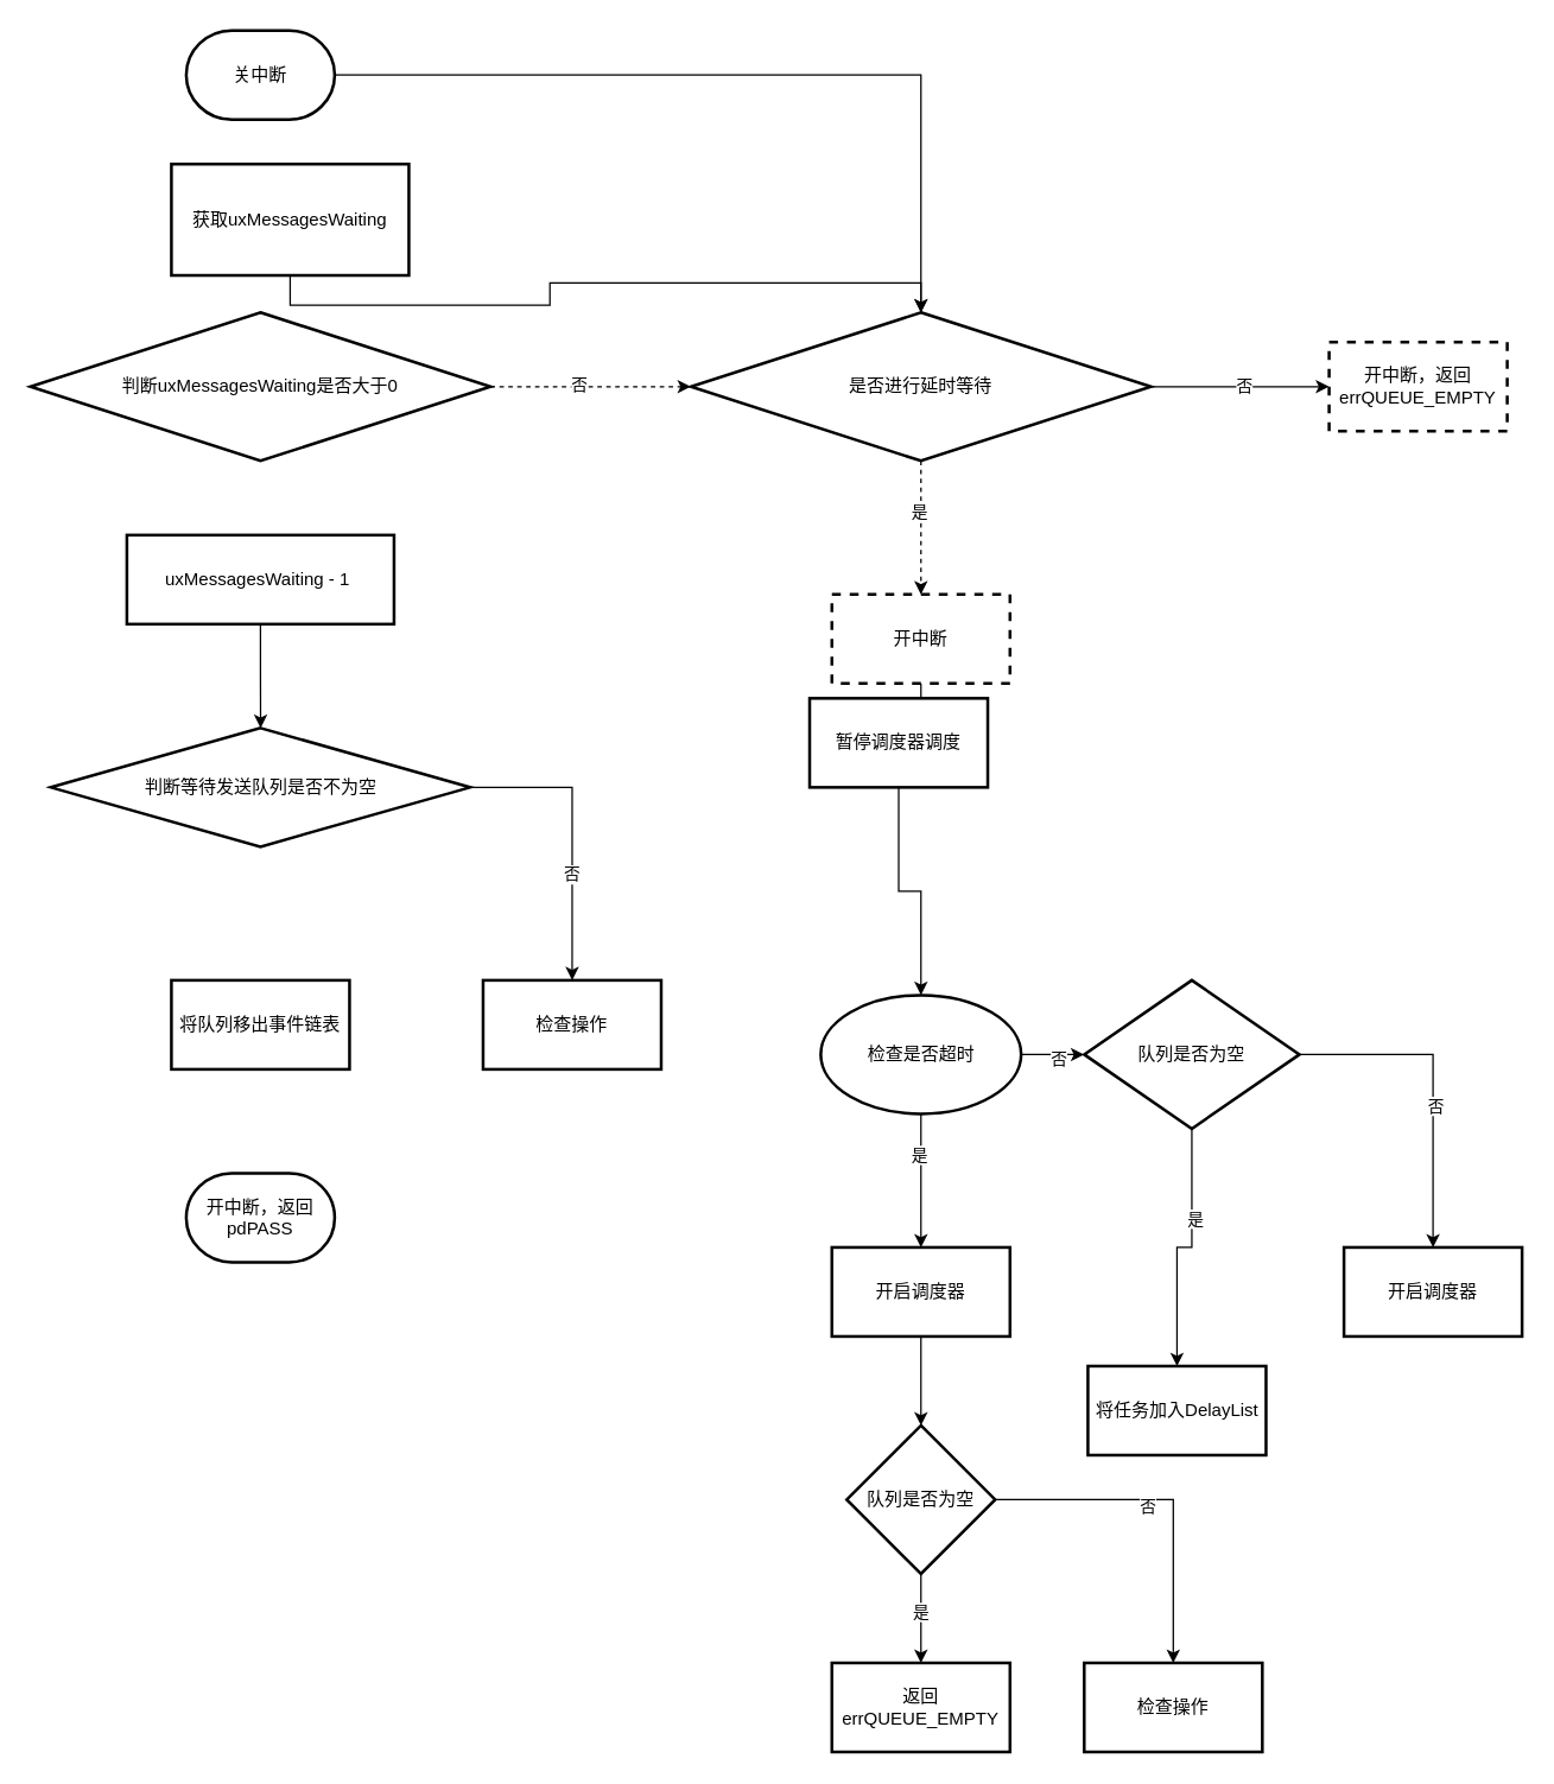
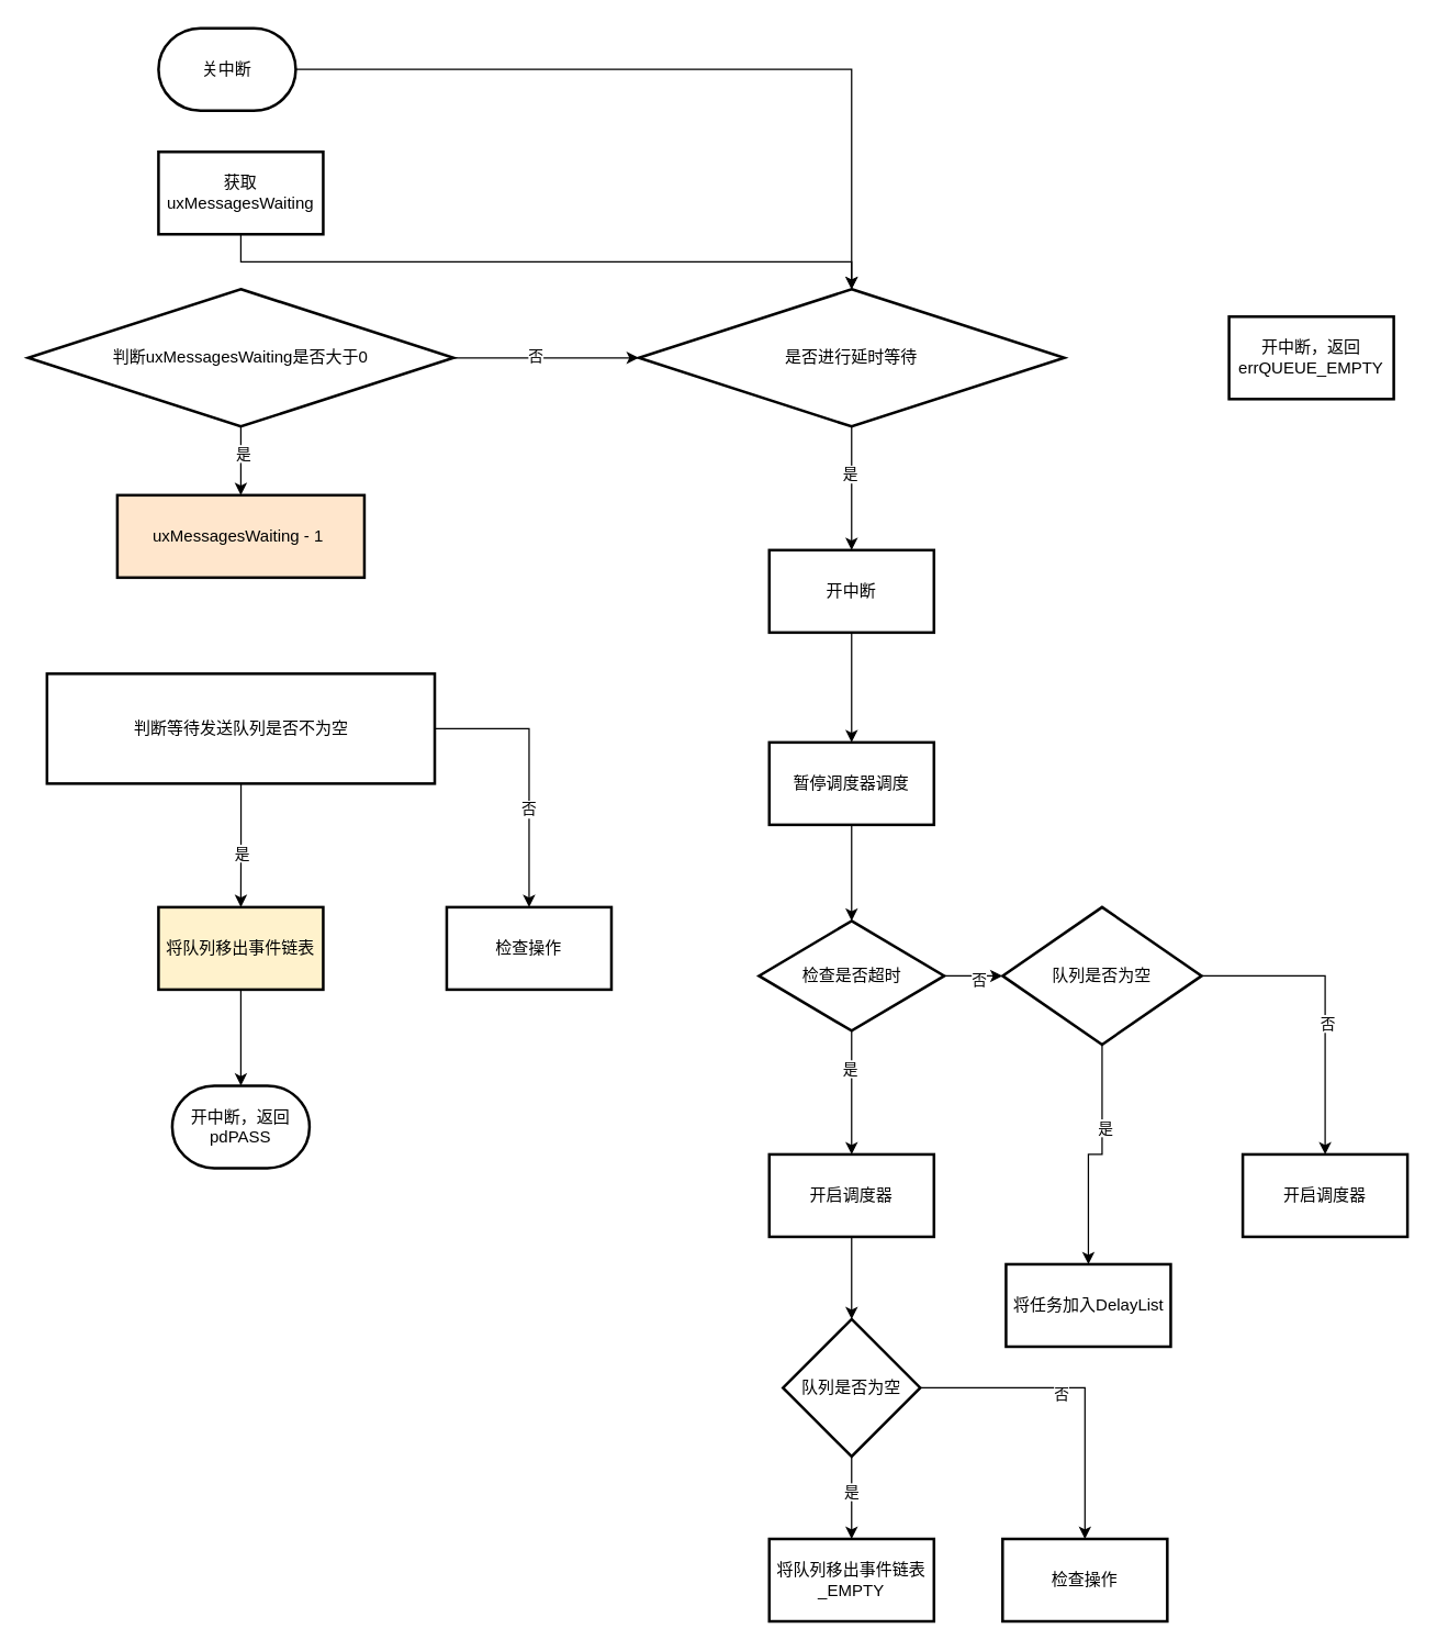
  <mxCell id="0" />
  <mxCell id="1" parent="0" />
  <mxCell id="2" value="" style="edgeStyle=orthogonalEdgeStyle;rounded=0;orthogonalLoop=1;jettySize=auto;html=1;" parent="1" source="3" target="24" edge="1"><mxGeometry relative="1" as="geometry" /></mxCell>
- <mxCell id="3" value="关中断" style="strokeWidth=2;html=1;shape=mxgraph.flowchart.terminator;whiteSpace=wrap;" parent="1" vertex="1"><mxGeometry x="125" y="20" width="100" height="60" as="geometry" /></mxCell>
+ <mxCell id="3" value="关中断" style="strokeWidth=2;html=1;shape=mxgraph.flowchart.terminator;whiteSpace=wrap;" parent="1" vertex="1"><mxGeometry x="115" y="20" width="100" height="60" as="geometry" /></mxCell>
  <mxCell id="4" style="edgeStyle=orthogonalEdgeStyle;rounded=0;orthogonalLoop=1;jettySize=auto;html=1;exitX=0.5;exitY=1;exitDx=0;exitDy=0;" parent="1" source="5" target="24" edge="1"><mxGeometry relative="1" as="geometry" /></mxCell>
- <mxCell id="5" value="获取uxMessagesWaiting" style="whiteSpace=wrap;html=1;strokeWidth=2;" parent="1" vertex="1"><mxGeometry x="115" y="110" width="160" height="75" as="geometry" /></mxCell>
- <mxCell id="6" value="" style="edgeStyle=orthogonalEdgeStyle;rounded=0;orthogonalLoop=1;jettySize=auto;html=1;dashed=1;" parent="1" source="10" target="24" edge="1"><mxGeometry relative="1" as="geometry" /></mxCell>
+ <mxCell id="5" value="获取uxMessagesWaiting" style="whiteSpace=wrap;html=1;strokeWidth=2;" parent="1" vertex="1"><mxGeometry x="115" y="110" width="120" height="60" as="geometry" /></mxCell>
+ <mxCell id="6" value="" style="edgeStyle=orthogonalEdgeStyle;rounded=0;orthogonalLoop=1;jettySize=auto;html=1;" parent="1" source="10" target="24" edge="1"><mxGeometry relative="1" as="geometry" /></mxCell>
  <mxCell id="7" value="否" style="edgeLabel;html=1;align=center;verticalAlign=middle;resizable=0;points=[];" parent="6" vertex="1" connectable="0"><mxGeometry x="-0.119" y="2" relative="1" as="geometry"><mxPoint as="offset" /></mxGeometry></mxCell>
+ <mxCell id="8" value="" style="edgeStyle=orthogonalEdgeStyle;rounded=0;orthogonalLoop=1;jettySize=auto;html=1;" edge="1" parent="1" source="10" target="52"><mxGeometry relative="1" as="geometry" /></mxCell>
+ <mxCell id="9" value="是" style="edgeLabel;html=1;align=center;verticalAlign=middle;resizable=0;points=[];" vertex="1" connectable="0" parent="8"><mxGeometry x="-0.24" y="1" relative="1" as="geometry"><mxPoint as="offset" /></mxGeometry></mxCell>
  <mxCell id="10" value="判断uxMessagesWaiting是否大于0" style="strokeWidth=2;html=1;shape=mxgraph.flowchart.decision;whiteSpace=wrap;" parent="1" vertex="1"><mxGeometry x="20" y="210" width="310" height="100" as="geometry" /></mxCell>
+ <mxCell id="11" value="" style="edgeStyle=orthogonalEdgeStyle;rounded=0;orthogonalLoop=1;jettySize=auto;html=1;" parent="1" source="15" target="17" edge="1"><mxGeometry relative="1" as="geometry" /></mxCell>
+ <mxCell id="12" value="是" style="edgeLabel;html=1;align=center;verticalAlign=middle;resizable=0;points=[];" parent="11" vertex="1" connectable="0"><mxGeometry x="0.133" relative="1" as="geometry"><mxPoint as="offset" /></mxGeometry></mxCell>
  <mxCell id="13" value="" style="edgeStyle=orthogonalEdgeStyle;rounded=0;orthogonalLoop=1;jettySize=auto;html=1;" parent="1" source="15" target="18" edge="1"><mxGeometry relative="1" as="geometry" /></mxCell>
  <mxCell id="14" value="否" style="edgeLabel;html=1;align=center;verticalAlign=middle;resizable=0;points=[];" parent="13" vertex="1" connectable="0"><mxGeometry x="0.275" y="-1" relative="1" as="geometry"><mxPoint as="offset" /></mxGeometry></mxCell>
- <mxCell id="15" value="判断等待发送队列是否不为空" style="rhombus;whiteSpace=wrap;html=1;strokeWidth=2;" parent="1" vertex="1"><mxGeometry x="33.75" y="490" width="282.5" height="80" as="geometry" /></mxCell>
- <mxCell id="17" value="将队列移出事件链表" style="whiteSpace=wrap;html=1;strokeWidth=2;" parent="1" vertex="1"><mxGeometry x="115" y="660" width="120" height="60" as="geometry" /></mxCell>
+ <mxCell id="15" value="判断等待发送队列是否不为空" style="whiteSpace=wrap;html=1;strokeWidth=2;rounded=0;" parent="1" vertex="1"><mxGeometry x="33.75" y="490" width="282.5" height="80" as="geometry" /></mxCell>
+ <mxCell id="16" style="edgeStyle=orthogonalEdgeStyle;rounded=0;orthogonalLoop=1;jettySize=auto;html=1;exitX=0.5;exitY=1;exitDx=0;exitDy=0;" parent="1" source="17" target="19" edge="1"><mxGeometry relative="1" as="geometry" /></mxCell>
+ <mxCell id="17" value="将队列移出事件链表" style="whiteSpace=wrap;html=1;strokeWidth=2;fillColor=#fff2cc;" parent="1" vertex="1"><mxGeometry x="115" y="660" width="120" height="60" as="geometry" /></mxCell>
  <mxCell id="18" value="检查操作" style="whiteSpace=wrap;html=1;strokeWidth=2;" parent="1" vertex="1"><mxGeometry x="325" y="660" width="120" height="60" as="geometry" /></mxCell>
  <mxCell id="19" value="开中断，返回pdPASS" style="strokeWidth=2;html=1;shape=mxgraph.flowchart.terminator;whiteSpace=wrap;" parent="1" vertex="1"><mxGeometry x="125" y="790" width="100" height="60" as="geometry" /></mxCell>
- <mxCell id="20" value="" style="edgeStyle=orthogonalEdgeStyle;rounded=0;orthogonalLoop=1;jettySize=auto;html=1;" parent="1" source="24" target="25" edge="1"><mxGeometry relative="1" as="geometry" /></mxCell>
- <mxCell id="21" value="否" style="edgeLabel;html=1;align=center;verticalAlign=middle;resizable=0;points=[];" parent="20" vertex="1" connectable="0"><mxGeometry x="0.04" y="1" relative="1" as="geometry"><mxPoint as="offset" /></mxGeometry></mxCell>
- <mxCell id="22" value="" style="edgeStyle=orthogonalEdgeStyle;rounded=0;orthogonalLoop=1;jettySize=auto;html=1;dashed=1;" parent="1" source="24" target="27" edge="1"><mxGeometry relative="1" as="geometry" /></mxCell>
+ <mxCell id="22" value="" style="edgeStyle=orthogonalEdgeStyle;rounded=0;orthogonalLoop=1;jettySize=auto;html=1;" parent="1" source="24" target="27" edge="1"><mxGeometry relative="1" as="geometry" /></mxCell>
  <mxCell id="23" value="是" style="edgeLabel;html=1;align=center;verticalAlign=middle;resizable=0;points=[];" parent="22" vertex="1" connectable="0"><mxGeometry x="-0.252" y="-2" relative="1" as="geometry"><mxPoint as="offset" /></mxGeometry></mxCell>
  <mxCell id="24" value="是否进行延时等待" style="strokeWidth=2;html=1;shape=mxgraph.flowchart.decision;whiteSpace=wrap;" parent="1" vertex="1"><mxGeometry x="465" y="210" width="310" height="100" as="geometry" /></mxCell>
- <mxCell id="25" value="开中断，返回errQUEUE_EMPTY" style="whiteSpace=wrap;html=1;strokeWidth=2;dashed=1;" parent="1" vertex="1"><mxGeometry x="895" y="230" width="120" height="60" as="geometry" /></mxCell>
+ <mxCell id="25" value="开中断，返回errQUEUE_EMPTY" style="whiteSpace=wrap;html=1;strokeWidth=2;" parent="1" vertex="1"><mxGeometry x="895" y="230" width="120" height="60" as="geometry" /></mxCell>
  <mxCell id="26" value="" style="edgeStyle=orthogonalEdgeStyle;rounded=0;orthogonalLoop=1;jettySize=auto;html=1;" parent="1" source="27" target="29" edge="1"><mxGeometry relative="1" as="geometry" /></mxCell>
- <mxCell id="27" value="开中断" style="whiteSpace=wrap;html=1;strokeWidth=2;dashed=1;" parent="1" vertex="1"><mxGeometry x="560" y="400" width="120" height="60" as="geometry" /></mxCell>
+ <mxCell id="27" value="开中断" style="whiteSpace=wrap;html=1;strokeWidth=2;" parent="1" vertex="1"><mxGeometry x="560" y="400" width="120" height="60" as="geometry" /></mxCell>
  <mxCell id="28" value="" style="edgeStyle=orthogonalEdgeStyle;rounded=0;orthogonalLoop=1;jettySize=auto;html=1;" parent="1" source="29" target="34" edge="1"><mxGeometry relative="1" as="geometry" /></mxCell>
- <mxCell id="29" value="暂停调度器调度" style="whiteSpace=wrap;html=1;strokeWidth=2;" parent="1" vertex="1"><mxGeometry x="545" y="470" width="120" height="60" as="geometry" /></mxCell>
+ <mxCell id="29" value="暂停调度器调度" style="whiteSpace=wrap;html=1;strokeWidth=2;" parent="1" vertex="1"><mxGeometry x="560" y="540" width="120" height="60" as="geometry" /></mxCell>
  <mxCell id="30" value="" style="edgeStyle=orthogonalEdgeStyle;rounded=0;orthogonalLoop=1;jettySize=auto;html=1;" parent="1" source="34" target="41" edge="1"><mxGeometry relative="1" as="geometry" /></mxCell>
  <mxCell id="31" value="是" style="edgeLabel;html=1;align=center;verticalAlign=middle;resizable=0;points=[];" parent="30" vertex="1" connectable="0"><mxGeometry x="-0.4" y="-2" relative="1" as="geometry"><mxPoint as="offset" /></mxGeometry></mxCell>
  <mxCell id="32" style="edgeStyle=orthogonalEdgeStyle;rounded=0;orthogonalLoop=1;jettySize=auto;html=1;" parent="1" source="34" target="39" edge="1"><mxGeometry relative="1" as="geometry" /></mxCell>
  <mxCell id="33" value="否" style="edgeLabel;html=1;align=center;verticalAlign=middle;resizable=0;points=[];" parent="32" vertex="1" connectable="0"><mxGeometry x="0.181" y="-2" relative="1" as="geometry"><mxPoint as="offset" /></mxGeometry></mxCell>
- <mxCell id="34" value="检查是否超时" style="ellipse;whiteSpace=wrap;html=1;strokeWidth=2;" parent="1" vertex="1"><mxGeometry x="552.5" y="670" width="135" height="80" as="geometry" /></mxCell>
+ <mxCell id="34" value="检查是否超时" style="rhombus;whiteSpace=wrap;html=1;strokeWidth=2;" parent="1" vertex="1"><mxGeometry x="552.5" y="670" width="135" height="80" as="geometry" /></mxCell>
  <mxCell id="35" value="" style="edgeStyle=orthogonalEdgeStyle;rounded=0;orthogonalLoop=1;jettySize=auto;html=1;" parent="1" source="39" target="42" edge="1"><mxGeometry relative="1" as="geometry" /></mxCell>
  <mxCell id="36" value="是" style="edgeLabel;html=1;align=center;verticalAlign=middle;resizable=0;points=[];" parent="35" vertex="1" connectable="0"><mxGeometry x="-0.296" y="2" relative="1" as="geometry"><mxPoint as="offset" /></mxGeometry></mxCell>
  <mxCell id="37" value="" style="edgeStyle=orthogonalEdgeStyle;rounded=0;orthogonalLoop=1;jettySize=auto;html=1;" parent="1" source="39" target="50" edge="1"><mxGeometry relative="1" as="geometry" /></mxCell>
  <mxCell id="38" value="否" style="edgeLabel;html=1;align=center;verticalAlign=middle;resizable=0;points=[];" parent="37" vertex="1" connectable="0"><mxGeometry x="0.125" y="1" relative="1" as="geometry"><mxPoint as="offset" /></mxGeometry></mxCell>
  <mxCell id="39" value="队列是否为空" style="strokeWidth=2;html=1;shape=mxgraph.flowchart.decision;whiteSpace=wrap;" parent="1" vertex="1"><mxGeometry x="730" y="660" width="145" height="100" as="geometry" /></mxCell>
  <mxCell id="40" value="" style="edgeStyle=orthogonalEdgeStyle;rounded=0;orthogonalLoop=1;jettySize=auto;html=1;" parent="1" source="41" target="47" edge="1"><mxGeometry relative="1" as="geometry" /></mxCell>
  <mxCell id="41" value="开启调度器" style="whiteSpace=wrap;html=1;strokeWidth=2;" parent="1" vertex="1"><mxGeometry x="560" y="840" width="120" height="60" as="geometry" /></mxCell>
  <mxCell id="42" value="将任务加入DelayList" style="whiteSpace=wrap;html=1;strokeWidth=2;" parent="1" vertex="1"><mxGeometry x="732.5" y="920" width="120" height="60" as="geometry" /></mxCell>
  <mxCell id="43" value="" style="edgeStyle=orthogonalEdgeStyle;rounded=0;orthogonalLoop=1;jettySize=auto;html=1;" parent="1" source="47" target="48" edge="1"><mxGeometry relative="1" as="geometry" /></mxCell>
  <mxCell id="44" value="是" style="edgeLabel;html=1;align=center;verticalAlign=middle;resizable=0;points=[];" parent="43" vertex="1" connectable="0"><mxGeometry x="-0.169" y="-1" relative="1" as="geometry"><mxPoint as="offset" /></mxGeometry></mxCell>
  <mxCell id="45" value="" style="edgeStyle=orthogonalEdgeStyle;rounded=0;orthogonalLoop=1;jettySize=auto;html=1;" parent="1" source="47" target="49" edge="1"><mxGeometry relative="1" as="geometry" /></mxCell>
  <mxCell id="46" value="否" style="edgeLabel;html=1;align=center;verticalAlign=middle;resizable=0;points=[];" parent="45" vertex="1" connectable="0"><mxGeometry x="-0.109" y="-4" relative="1" as="geometry"><mxPoint as="offset" /></mxGeometry></mxCell>
  <mxCell id="47" value="队列是否为空" style="strokeWidth=2;html=1;shape=mxgraph.flowchart.decision;whiteSpace=wrap;" parent="1" vertex="1"><mxGeometry x="570" y="960" width="100" height="100" as="geometry" /></mxCell>
- <mxCell id="48" value="返回errQUEUE_EMPTY" style="whiteSpace=wrap;html=1;strokeWidth=2;" parent="1" vertex="1"><mxGeometry x="560" y="1120" width="120" height="60" as="geometry" /></mxCell>
+ <mxCell id="48" value="将队列移出事件链表_EMPTY" style="whiteSpace=wrap;html=1;strokeWidth=2;" parent="1" vertex="1"><mxGeometry x="560" y="1120" width="120" height="60" as="geometry" /></mxCell>
  <mxCell id="49" value="检查操作" style="whiteSpace=wrap;html=1;strokeWidth=2;" parent="1" vertex="1"><mxGeometry x="730" y="1120" width="120" height="60" as="geometry" /></mxCell>
  <mxCell id="50" value="开启调度器" style="whiteSpace=wrap;html=1;strokeWidth=2;" parent="1" vertex="1"><mxGeometry x="905" y="840" width="120" height="60" as="geometry" /></mxCell>
- <mxCell id="51" style="edgeStyle=orthogonalEdgeStyle;rounded=0;orthogonalLoop=1;jettySize=auto;html=1;exitX=0.5;exitY=1;exitDx=0;exitDy=0;" edge="1" parent="1" source="52" target="15"><mxGeometry relative="1" as="geometry" /></mxCell>
- <mxCell id="52" value="uxMessagesWaiting - 1&amp;nbsp;" style="whiteSpace=wrap;html=1;strokeWidth=2;" vertex="1" parent="1"><mxGeometry x="85" y="360" width="180" height="60" as="geometry" /></mxCell>
+ <mxCell id="52" value="uxMessagesWaiting - 1&amp;nbsp;" style="whiteSpace=wrap;html=1;strokeWidth=2;fillColor=#ffe6cc;" vertex="1" parent="1"><mxGeometry x="85" y="360" width="180" height="60" as="geometry" /></mxCell>
